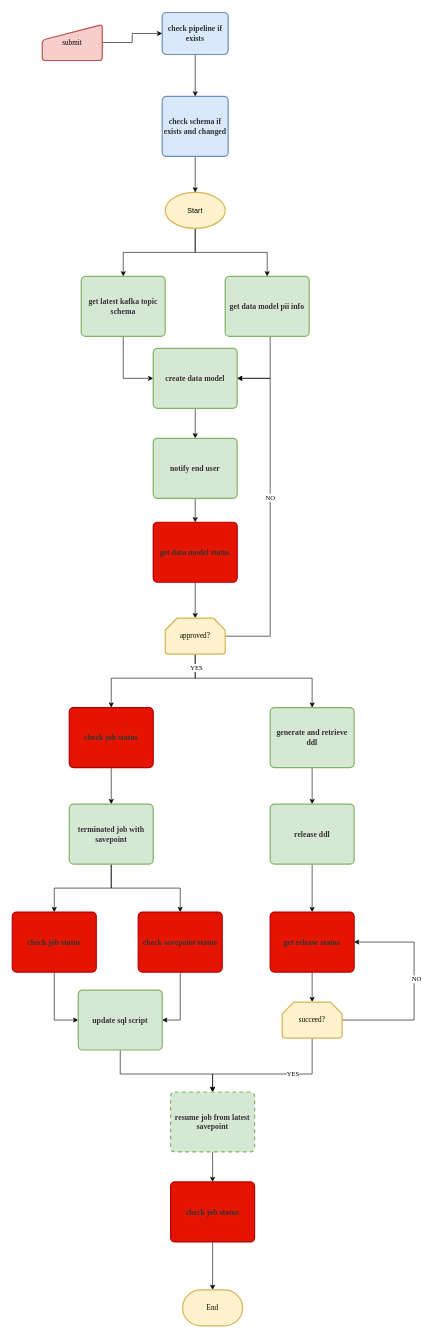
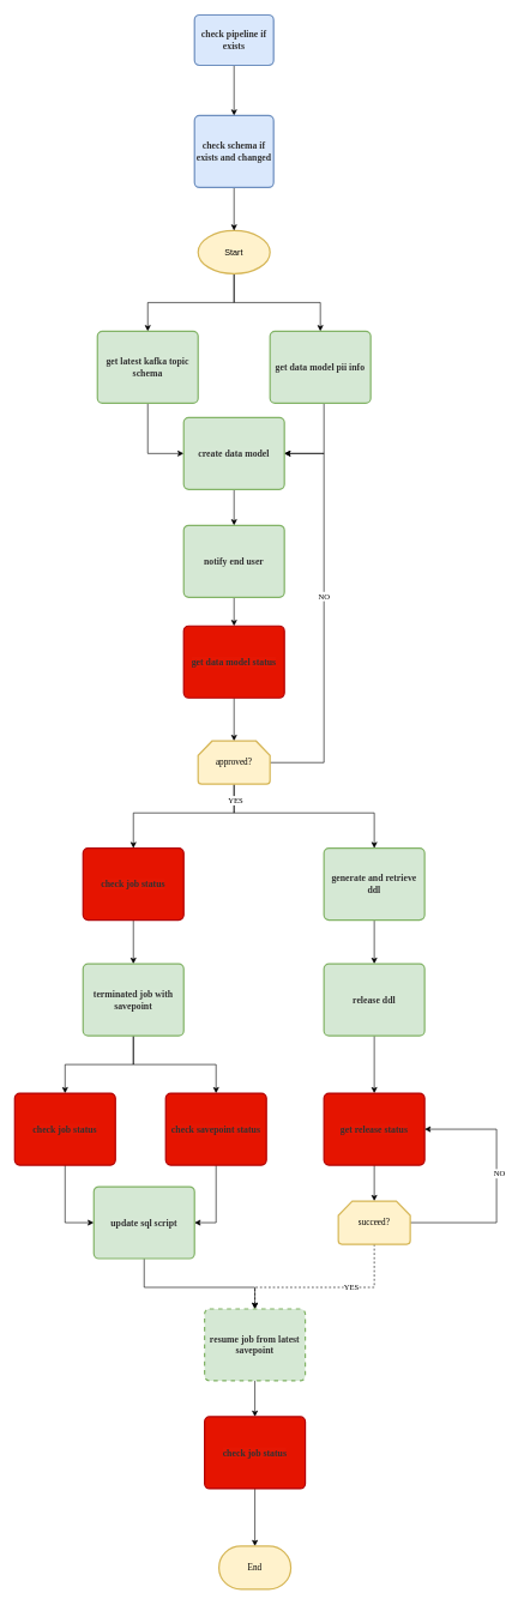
  <mxCell id="0" />
  <mxCell id="1" parent="0" />
  <mxCell id="2" style="edgeStyle=orthogonalEdgeStyle;rounded=0;orthogonalLoop=1;jettySize=auto;html=1;fontFamily=Verdana;" edge="1" parent="1" source="4" target="6"><mxGeometry relative="1" as="geometry" /></mxCell>
  <mxCell id="3" style="edgeStyle=orthogonalEdgeStyle;rounded=0;orthogonalLoop=1;jettySize=auto;html=1;fontFamily=Verdana;" edge="1" parent="1" source="4" target="14"><mxGeometry relative="1" as="geometry" /></mxCell>
  <mxCell id="4" value="Start" style="strokeWidth=2;html=1;shape=mxgraph.flowchart.start_1;whiteSpace=wrap;fillColor=#fff2cc;strokeColor=#d6b656;" vertex="1" parent="1"><mxGeometry x="275" y="320" width="100" height="60" as="geometry" /></mxCell>
  <mxCell id="5" style="edgeStyle=orthogonalEdgeStyle;rounded=0;orthogonalLoop=1;jettySize=auto;html=1;entryX=0;entryY=0.5;entryDx=0;entryDy=0;fontFamily=Verdana;" edge="1" parent="1" source="6" target="16"><mxGeometry relative="1" as="geometry" /></mxCell>
  <mxCell id="6" value="&lt;span style=&quot;color: rgb(50, 50, 50); font-family: 微软雅黑; font-size: 13px; font-weight: 700; background-color: rgba(255, 255, 255, 0.01);&quot;&gt;get latest kafka topic schema&lt;/span&gt;" style="rounded=1;whiteSpace=wrap;html=1;absoluteArcSize=1;arcSize=14;strokeWidth=2;fillColor=#d5e8d4;strokeColor=#82b366;" vertex="1" parent="1"><mxGeometry x="135" y="460" width="140" height="100" as="geometry" /></mxCell>
  <mxCell id="7" style="edgeStyle=orthogonalEdgeStyle;rounded=0;orthogonalLoop=1;jettySize=auto;html=1;exitX=0.5;exitY=1;exitDx=0;exitDy=0;entryX=0.5;entryY=0;entryDx=0;entryDy=0;fontFamily=Verdana;" edge="1" parent="1" source="8" target="10"><mxGeometry relative="1" as="geometry" /></mxCell>
  <mxCell id="8" value="&lt;span style=&quot;color: rgb(50, 50, 50); font-family: 微软雅黑; font-size: 13px; font-weight: 700; background-color: rgba(255, 255, 255, 0.01);&quot;&gt;check pipeline if exists&lt;br&gt;&lt;/span&gt;" style="rounded=1;whiteSpace=wrap;html=1;absoluteArcSize=1;arcSize=14;strokeWidth=2;fillColor=#dae8fc;strokeColor=#6c8ebf;" vertex="1" parent="1"><mxGeometry x="270" y="20" width="110" height="70" as="geometry" /></mxCell>
  <mxCell id="9" style="edgeStyle=orthogonalEdgeStyle;rounded=0;orthogonalLoop=1;jettySize=auto;html=1;entryX=0.5;entryY=0;entryDx=0;entryDy=0;entryPerimeter=0;fontFamily=Verdana;" edge="1" parent="1" source="10" target="4"><mxGeometry relative="1" as="geometry" /></mxCell>
  <mxCell id="10" value="&lt;span style=&quot;color: rgb(50, 50, 50); font-family: 微软雅黑; font-size: 13px; font-weight: 700; background-color: rgba(255, 255, 255, 0.01);&quot;&gt;check schema if exists and changed&lt;/span&gt;&lt;span style=&quot;color: rgb(50, 50, 50); font-family: 微软雅黑; font-size: 13px; font-weight: 700; background-color: rgba(255, 255, 255, 0.01);&quot;&gt;&lt;br&gt;&lt;/span&gt;" style="rounded=1;whiteSpace=wrap;html=1;absoluteArcSize=1;arcSize=14;strokeWidth=2;fillColor=#dae8fc;strokeColor=#6c8ebf;" vertex="1" parent="1"><mxGeometry x="270" y="160" width="110" height="100" as="geometry" /></mxCell>
- <mxCell id="11" style="edgeStyle=orthogonalEdgeStyle;rounded=0;orthogonalLoop=1;jettySize=auto;html=1;exitX=1;exitY=0.5;exitDx=0;exitDy=0;entryX=0;entryY=0.5;entryDx=0;entryDy=0;fontFamily=Verdana;" edge="1" parent="1" source="12" target="8"><mxGeometry relative="1" as="geometry" /></mxCell>
- <mxCell id="12" value="submit" style="html=1;strokeWidth=2;shape=manualInput;whiteSpace=wrap;rounded=1;size=26;arcSize=11;fontFamily=Verdana;fillColor=#f8cecc;strokeColor=#b85450;" vertex="1" parent="1"><mxGeometry x="70" y="40" width="100" height="60" as="geometry" /></mxCell>
  <mxCell id="13" style="edgeStyle=orthogonalEdgeStyle;rounded=0;orthogonalLoop=1;jettySize=auto;html=1;entryX=1;entryY=0.5;entryDx=0;entryDy=0;fontFamily=Verdana;" edge="1" parent="1" source="14" target="16"><mxGeometry relative="1" as="geometry"><Array as="points"><mxPoint x="450" y="630" /></Array></mxGeometry></mxCell>
  <mxCell id="14" value="&lt;span style=&quot;color: rgb(50, 50, 50); font-family: 微软雅黑; font-size: 13px; font-weight: 700; background-color: rgba(255, 255, 255, 0.01);&quot;&gt;get data model pii info&lt;/span&gt;" style="rounded=1;whiteSpace=wrap;html=1;absoluteArcSize=1;arcSize=14;strokeWidth=2;fillColor=#d5e8d4;strokeColor=#82b366;" vertex="1" parent="1"><mxGeometry x="375" y="460" width="140" height="100" as="geometry" /></mxCell>
  <mxCell id="15" style="edgeStyle=orthogonalEdgeStyle;rounded=0;orthogonalLoop=1;jettySize=auto;html=1;fontFamily=Verdana;" edge="1" parent="1" source="16" target="18"><mxGeometry relative="1" as="geometry" /></mxCell>
  <mxCell id="16" value="&lt;span style=&quot;color: rgb(50, 50, 50); font-family: 微软雅黑; font-size: 13px; font-weight: 700; background-color: rgba(255, 255, 255, 0.01);&quot;&gt;create data model&lt;/span&gt;" style="rounded=1;whiteSpace=wrap;html=1;absoluteArcSize=1;arcSize=14;strokeWidth=2;fillColor=#d5e8d4;strokeColor=#82b366;" vertex="1" parent="1"><mxGeometry x="255" y="580" width="140" height="100" as="geometry" /></mxCell>
  <mxCell id="17" style="edgeStyle=orthogonalEdgeStyle;rounded=0;orthogonalLoop=1;jettySize=auto;html=1;exitX=0.5;exitY=1;exitDx=0;exitDy=0;fontFamily=Verdana;" edge="1" parent="1" source="18" target="20"><mxGeometry relative="1" as="geometry" /></mxCell>
  <mxCell id="18" value="&lt;span style=&quot;color: rgb(50, 50, 50); font-family: 微软雅黑; font-size: 13px; font-weight: 700; background-color: rgba(255, 255, 255, 0.01);&quot;&gt;notify end user&lt;/span&gt;" style="rounded=1;whiteSpace=wrap;html=1;absoluteArcSize=1;arcSize=14;strokeWidth=2;fillColor=#d5e8d4;strokeColor=#82b366;" vertex="1" parent="1"><mxGeometry x="255" y="730" width="140" height="100" as="geometry" /></mxCell>
  <mxCell id="19" style="edgeStyle=orthogonalEdgeStyle;rounded=0;orthogonalLoop=1;jettySize=auto;html=1;exitX=0.5;exitY=1;exitDx=0;exitDy=0;fontFamily=Verdana;" edge="1" parent="1" source="20" target="26"><mxGeometry relative="1" as="geometry" /></mxCell>
  <mxCell id="20" value="&lt;span style=&quot;color: rgb(50, 50, 50); font-family: 微软雅黑; font-size: 13px; font-weight: 700; background-color: rgba(255, 255, 255, 0.01);&quot;&gt;get data model status&lt;/span&gt;" style="rounded=1;whiteSpace=wrap;html=1;absoluteArcSize=1;arcSize=14;strokeWidth=2;fillColor=#e51400;strokeColor=#B20000;fontColor=#ffffff;" vertex="1" parent="1"><mxGeometry x="255" y="870" width="140" height="100" as="geometry" /></mxCell>
  <mxCell id="21" style="edgeStyle=orthogonalEdgeStyle;rounded=0;orthogonalLoop=1;jettySize=auto;html=1;fontFamily=Verdana;entryX=1;entryY=0.5;entryDx=0;entryDy=0;" edge="1" parent="1" source="26" target="16"><mxGeometry relative="1" as="geometry"><mxPoint x="540" y="700" as="targetPoint" /><Array as="points"><mxPoint x="450" y="1060" /><mxPoint x="450" y="630" /></Array></mxGeometry></mxCell>
  <mxCell id="22" value="NO" style="edgeLabel;html=1;align=center;verticalAlign=middle;resizable=0;points=[];fontFamily=Verdana;" vertex="1" connectable="0" parent="21"><mxGeometry x="0.098" y="1" relative="1" as="geometry"><mxPoint as="offset" /></mxGeometry></mxCell>
  <mxCell id="23" style="edgeStyle=orthogonalEdgeStyle;rounded=0;orthogonalLoop=1;jettySize=auto;html=1;exitX=0.5;exitY=1;exitDx=0;exitDy=0;exitPerimeter=0;entryX=0.5;entryY=0;entryDx=0;entryDy=0;fontFamily=Verdana;" edge="1" parent="1" source="26" target="28"><mxGeometry relative="1" as="geometry"><Array as="points"><mxPoint x="325" y="1130" /><mxPoint x="185" y="1130" /></Array></mxGeometry></mxCell>
  <mxCell id="24" style="edgeStyle=orthogonalEdgeStyle;rounded=0;orthogonalLoop=1;jettySize=auto;html=1;fontFamily=Verdana;entryX=0.5;entryY=0;entryDx=0;entryDy=0;" edge="1" parent="1" source="26" target="30"><mxGeometry relative="1" as="geometry"><Array as="points"><mxPoint x="325" y="1130" /><mxPoint x="520" y="1130" /></Array></mxGeometry></mxCell>
  <mxCell id="25" value="YES" style="edgeLabel;html=1;align=center;verticalAlign=middle;resizable=0;points=[];fontFamily=Verdana;" vertex="1" connectable="0" parent="24"><mxGeometry x="-0.847" y="1" relative="1" as="geometry"><mxPoint as="offset" /></mxGeometry></mxCell>
  <mxCell id="26" value="approved?" style="strokeWidth=2;html=1;shape=mxgraph.flowchart.loop_limit;whiteSpace=wrap;fontFamily=Verdana;fillColor=#fff2cc;strokeColor=#d6b656;" vertex="1" parent="1"><mxGeometry x="275" y="1030" width="100" height="60" as="geometry" /></mxCell>
  <mxCell id="27" style="edgeStyle=orthogonalEdgeStyle;rounded=0;orthogonalLoop=1;jettySize=auto;html=1;entryX=0.5;entryY=0;entryDx=0;entryDy=0;fontFamily=Verdana;" edge="1" parent="1" source="28" target="33"><mxGeometry relative="1" as="geometry" /></mxCell>
  <mxCell id="28" value="&lt;font face=&quot;微软雅黑&quot; color=&quot;#323232&quot;&gt;&lt;span style=&quot;font-size: 13px; background-color: rgba(255, 255, 255, 0.01);&quot;&gt;&lt;b&gt;check job status&lt;/b&gt;&lt;/span&gt;&lt;/font&gt;" style="rounded=1;whiteSpace=wrap;html=1;absoluteArcSize=1;arcSize=14;strokeWidth=2;fillColor=#e51400;strokeColor=#B20000;fontColor=#ffffff;" vertex="1" parent="1"><mxGeometry x="115" y="1179" width="140" height="100" as="geometry" /></mxCell>
  <mxCell id="29" style="edgeStyle=orthogonalEdgeStyle;rounded=0;orthogonalLoop=1;jettySize=auto;html=1;entryX=0.5;entryY=0;entryDx=0;entryDy=0;fontFamily=Verdana;" edge="1" parent="1" source="30" target="41"><mxGeometry relative="1" as="geometry" /></mxCell>
  <mxCell id="30" value="&lt;font face=&quot;微软雅黑&quot; color=&quot;#323232&quot;&gt;&lt;span style=&quot;font-size: 13px; background-color: rgba(255, 255, 255, 0.01);&quot;&gt;&lt;b&gt;generate and retrieve ddl&lt;/b&gt;&lt;/span&gt;&lt;/font&gt;" style="rounded=1;whiteSpace=wrap;html=1;absoluteArcSize=1;arcSize=14;strokeWidth=2;fillColor=#d5e8d4;strokeColor=#82b366;" vertex="1" parent="1"><mxGeometry x="450" y="1179" width="140" height="100" as="geometry" /></mxCell>
  <mxCell id="31" style="edgeStyle=orthogonalEdgeStyle;rounded=0;orthogonalLoop=1;jettySize=auto;html=1;fontFamily=Verdana;" edge="1" parent="1" source="33" target="35"><mxGeometry relative="1" as="geometry" /></mxCell>
  <mxCell id="32" style="edgeStyle=orthogonalEdgeStyle;rounded=0;orthogonalLoop=1;jettySize=auto;html=1;fontFamily=Verdana;" edge="1" parent="1" source="33" target="37"><mxGeometry relative="1" as="geometry" /></mxCell>
  <mxCell id="33" value="&lt;font face=&quot;微软雅黑&quot; color=&quot;#323232&quot;&gt;&lt;span style=&quot;font-size: 13px; background-color: rgba(255, 255, 255, 0.01);&quot;&gt;&lt;b&gt;terminated job with savepoint&lt;/b&gt;&lt;/span&gt;&lt;/font&gt;" style="rounded=1;whiteSpace=wrap;html=1;absoluteArcSize=1;arcSize=14;strokeWidth=2;fillColor=#d5e8d4;strokeColor=#82b366;" vertex="1" parent="1"><mxGeometry x="115" y="1340" width="140" height="100" as="geometry" /></mxCell>
  <mxCell id="34" style="edgeStyle=orthogonalEdgeStyle;rounded=0;orthogonalLoop=1;jettySize=auto;html=1;entryX=0;entryY=0.5;entryDx=0;entryDy=0;fontFamily=Verdana;" edge="1" parent="1" source="35" target="39"><mxGeometry relative="1" as="geometry" /></mxCell>
  <mxCell id="35" value="&lt;font face=&quot;微软雅黑&quot; color=&quot;#323232&quot;&gt;&lt;span style=&quot;font-size: 13px; background-color: rgba(255, 255, 255, 0.01);&quot;&gt;&lt;b&gt;check job status&lt;/b&gt;&lt;/span&gt;&lt;/font&gt;" style="rounded=1;whiteSpace=wrap;html=1;absoluteArcSize=1;arcSize=14;strokeWidth=2;fillColor=#e51400;strokeColor=#B20000;fontColor=#ffffff;" vertex="1" parent="1"><mxGeometry x="20" y="1520" width="140" height="100" as="geometry" /></mxCell>
  <mxCell id="36" style="edgeStyle=orthogonalEdgeStyle;rounded=0;orthogonalLoop=1;jettySize=auto;html=1;entryX=1;entryY=0.5;entryDx=0;entryDy=0;fontFamily=Verdana;" edge="1" parent="1" source="37" target="39"><mxGeometry relative="1" as="geometry" /></mxCell>
  <mxCell id="37" value="&lt;font face=&quot;微软雅黑&quot; color=&quot;#323232&quot;&gt;&lt;span style=&quot;font-size: 13px; background-color: rgba(255, 255, 255, 0.01);&quot;&gt;&lt;b&gt;check savepoint status&lt;/b&gt;&lt;/span&gt;&lt;/font&gt;" style="rounded=1;whiteSpace=wrap;html=1;absoluteArcSize=1;arcSize=14;strokeWidth=2;fillColor=#e51400;strokeColor=#B20000;fontColor=#ffffff;" vertex="1" parent="1"><mxGeometry x="230" y="1520" width="140" height="100" as="geometry" /></mxCell>
  <mxCell id="38" style="edgeStyle=orthogonalEdgeStyle;rounded=0;orthogonalLoop=1;jettySize=auto;html=1;entryX=0.5;entryY=0;entryDx=0;entryDy=0;fontFamily=Verdana;" edge="1" parent="1" source="39" target="50"><mxGeometry relative="1" as="geometry"><Array as="points"><mxPoint x="200" y="1790" /><mxPoint x="354" y="1790" /></Array></mxGeometry></mxCell>
  <mxCell id="39" value="&lt;font face=&quot;微软雅黑&quot; color=&quot;#323232&quot;&gt;&lt;span style=&quot;font-size: 13px; background-color: rgba(255, 255, 255, 0.01);&quot;&gt;&lt;b&gt;update sql script&lt;/b&gt;&lt;/span&gt;&lt;/font&gt;" style="rounded=1;whiteSpace=wrap;html=1;absoluteArcSize=1;arcSize=14;strokeWidth=2;fillColor=#d5e8d4;strokeColor=#82b366;" vertex="1" parent="1"><mxGeometry x="130" y="1650" width="140" height="100" as="geometry" /></mxCell>
  <mxCell id="40" style="edgeStyle=orthogonalEdgeStyle;rounded=0;orthogonalLoop=1;jettySize=auto;html=1;entryX=0.5;entryY=0;entryDx=0;entryDy=0;fontFamily=Verdana;" edge="1" parent="1" source="41" target="43"><mxGeometry relative="1" as="geometry" /></mxCell>
  <mxCell id="41" value="&lt;font face=&quot;微软雅黑&quot; color=&quot;#323232&quot;&gt;&lt;span style=&quot;font-size: 13px; background-color: rgba(255, 255, 255, 0.01);&quot;&gt;&lt;b&gt;release ddl&lt;/b&gt;&lt;/span&gt;&lt;/font&gt;" style="rounded=1;whiteSpace=wrap;html=1;absoluteArcSize=1;arcSize=14;strokeWidth=2;fillColor=#d5e8d4;strokeColor=#82b366;" vertex="1" parent="1"><mxGeometry x="450" y="1340" width="140" height="100" as="geometry" /></mxCell>
  <mxCell id="42" style="edgeStyle=orthogonalEdgeStyle;rounded=0;orthogonalLoop=1;jettySize=auto;html=1;exitX=0.5;exitY=1;exitDx=0;exitDy=0;fontFamily=Verdana;" edge="1" parent="1" source="43" target="48"><mxGeometry relative="1" as="geometry" /></mxCell>
  <mxCell id="43" value="&lt;font face=&quot;微软雅黑&quot; color=&quot;#323232&quot;&gt;&lt;span style=&quot;font-size: 13px; background-color: rgba(255, 255, 255, 0.01);&quot;&gt;&lt;b&gt;get release status&lt;/b&gt;&lt;/span&gt;&lt;/font&gt;" style="rounded=1;whiteSpace=wrap;html=1;absoluteArcSize=1;arcSize=14;strokeWidth=2;fillColor=#e51400;strokeColor=#B20000;fontColor=#ffffff;" vertex="1" parent="1"><mxGeometry x="450" y="1520" width="140" height="100" as="geometry" /></mxCell>
  <mxCell id="44" style="edgeStyle=orthogonalEdgeStyle;rounded=0;orthogonalLoop=1;jettySize=auto;html=1;entryX=1;entryY=0.5;entryDx=0;entryDy=0;fontFamily=Verdana;" edge="1" parent="1" source="48" target="43"><mxGeometry relative="1" as="geometry"><Array as="points"><mxPoint x="690" y="1700" /><mxPoint x="690" y="1570" /></Array></mxGeometry></mxCell>
  <mxCell id="45" value="NO" style="edgeLabel;html=1;align=center;verticalAlign=middle;resizable=0;points=[];fontFamily=Verdana;" vertex="1" connectable="0" parent="44"><mxGeometry x="0.083" y="-3" relative="1" as="geometry"><mxPoint y="1" as="offset" /></mxGeometry></mxCell>
- <mxCell id="46" style="edgeStyle=orthogonalEdgeStyle;rounded=0;orthogonalLoop=1;jettySize=auto;html=1;entryX=0.5;entryY=0;entryDx=0;entryDy=0;fontFamily=Verdana;" edge="1" parent="1" source="48" target="50"><mxGeometry relative="1" as="geometry"><Array as="points"><mxPoint x="520" y="1790" /><mxPoint x="354" y="1790" /></Array></mxGeometry></mxCell>
+ <mxCell id="46" style="edgeStyle=orthogonalEdgeStyle;rounded=0;orthogonalLoop=1;jettySize=auto;html=1;entryX=0.5;entryY=0;entryDx=0;entryDy=0;fontFamily=Verdana;dashed=1;" edge="1" parent="1" source="48" target="50"><mxGeometry relative="1" as="geometry"><Array as="points"><mxPoint x="520" y="1790" /><mxPoint x="354" y="1790" /></Array></mxGeometry></mxCell>
  <mxCell id="47" value="YES" style="edgeLabel;html=1;align=center;verticalAlign=middle;resizable=0;points=[];fontFamily=Verdana;" vertex="1" connectable="0" parent="46"><mxGeometry x="-0.275" y="-2" relative="1" as="geometry"><mxPoint as="offset" /></mxGeometry></mxCell>
  <mxCell id="48" value="succeed?" style="strokeWidth=2;html=1;shape=mxgraph.flowchart.loop_limit;whiteSpace=wrap;fontFamily=Verdana;fillColor=#fff2cc;strokeColor=#d6b656;" vertex="1" parent="1"><mxGeometry x="470" y="1670" width="100" height="60" as="geometry" /></mxCell>
  <mxCell id="49" style="edgeStyle=orthogonalEdgeStyle;rounded=0;orthogonalLoop=1;jettySize=auto;html=1;fontFamily=Verdana;" edge="1" parent="1" source="50" target="52"><mxGeometry relative="1" as="geometry" /></mxCell>
  <mxCell id="50" value="&lt;font face=&quot;微软雅黑&quot; color=&quot;#323232&quot;&gt;&lt;span style=&quot;font-size: 13px; background-color: rgba(255, 255, 255, 0.01);&quot;&gt;&lt;b&gt;resume job from latest savepoint&lt;/b&gt;&lt;/span&gt;&lt;/font&gt;" style="rounded=1;whiteSpace=wrap;html=1;absoluteArcSize=1;arcSize=14;strokeWidth=2;fillColor=#d5e8d4;strokeColor=#82b366;dashed=1;" vertex="1" parent="1"><mxGeometry x="284" y="1820" width="140" height="100" as="geometry" /></mxCell>
  <mxCell id="51" style="edgeStyle=orthogonalEdgeStyle;rounded=0;orthogonalLoop=1;jettySize=auto;html=1;entryX=0.5;entryY=0;entryDx=0;entryDy=0;entryPerimeter=0;fontFamily=Verdana;" edge="1" parent="1" source="52" target="53"><mxGeometry relative="1" as="geometry" /></mxCell>
  <mxCell id="52" value="&lt;font face=&quot;微软雅黑&quot; color=&quot;#323232&quot;&gt;&lt;span style=&quot;font-size: 13px; background-color: rgba(255, 255, 255, 0.01);&quot;&gt;&lt;b&gt;check job status&lt;/b&gt;&lt;/span&gt;&lt;/font&gt;" style="rounded=1;whiteSpace=wrap;html=1;absoluteArcSize=1;arcSize=14;strokeWidth=2;fillColor=#e51400;strokeColor=#B20000;fontColor=#ffffff;" vertex="1" parent="1"><mxGeometry x="284" y="1970" width="140" height="100" as="geometry" /></mxCell>
  <mxCell id="53" value="End" style="strokeWidth=2;html=1;shape=mxgraph.flowchart.terminator;whiteSpace=wrap;fontFamily=Verdana;fillColor=#fff2cc;strokeColor=#d6b656;" vertex="1" parent="1"><mxGeometry x="304" y="2150" width="100" height="60" as="geometry" /></mxCell>
